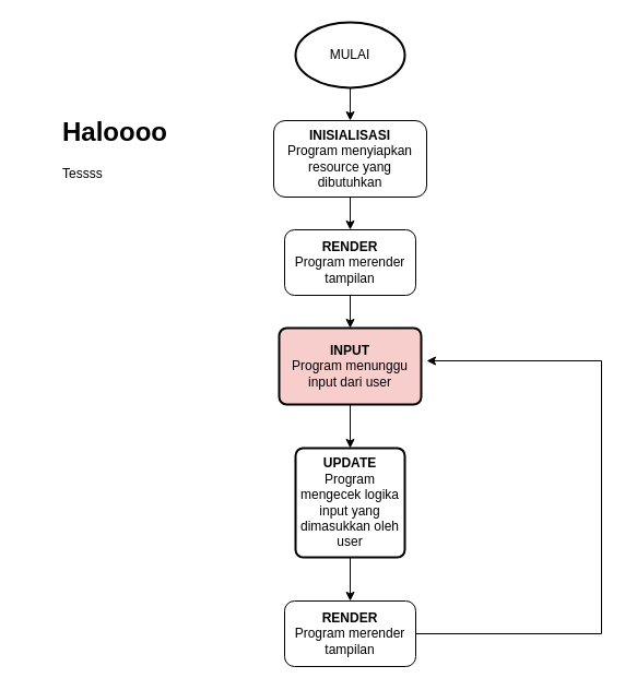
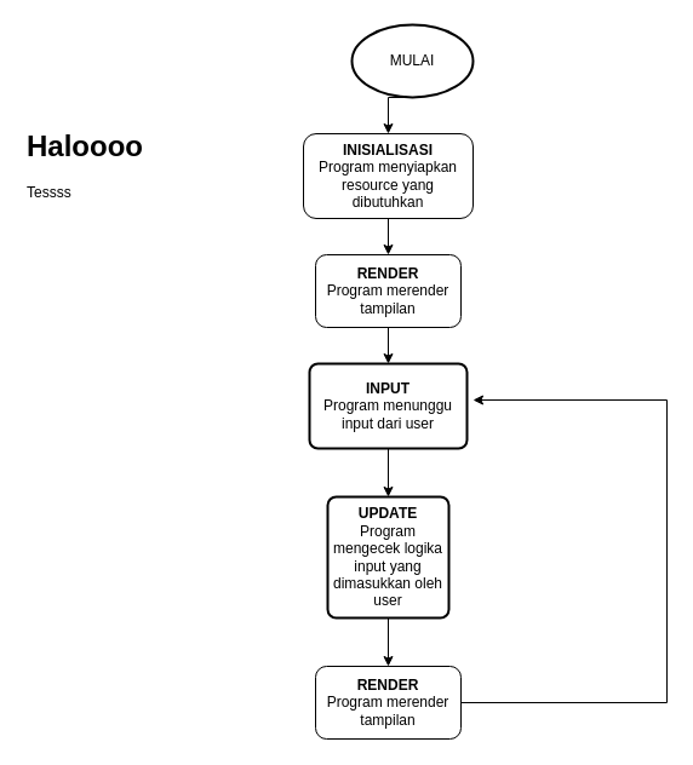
  <mxCell id="0" />
  <mxCell id="1" parent="0" />
  <mxCell id="2" style="edgeStyle=orthogonalEdgeStyle;rounded=0;orthogonalLoop=1;jettySize=auto;html=1;exitX=0.5;exitY=1;exitDx=0;exitDy=0;exitPerimeter=0;entryX=0.5;entryY=0;entryDx=0;entryDy=0;" parent="1" source="3" target="5" edge="1"><mxGeometry relative="1" as="geometry" /></mxCell>
- <mxCell id="3" value="MULAI" style="strokeWidth=2;html=1;shape=mxgraph.flowchart.start_2;whiteSpace=wrap;" parent="1" vertex="1"><mxGeometry x="270" y="20" width="100" height="60" as="geometry" /></mxCell>
+ <mxCell id="3" value="MULAI" style="strokeWidth=2;html=1;shape=mxgraph.flowchart.start_2;whiteSpace=wrap;" parent="1" vertex="1"><mxGeometry x="290" y="20" width="100" height="60" as="geometry" /></mxCell>
  <mxCell id="4" style="edgeStyle=orthogonalEdgeStyle;rounded=0;orthogonalLoop=1;jettySize=auto;html=1;exitX=0.5;exitY=1;exitDx=0;exitDy=0;entryX=0.5;entryY=0;entryDx=0;entryDy=0;" parent="1" source="5" target="7" edge="1"><mxGeometry relative="1" as="geometry" /></mxCell>
  <mxCell id="5" value="&lt;b&gt;INISIALISASI&lt;br&gt;&lt;/b&gt;Program menyiapkan resource yang dibutuhkan" style="rounded=1;whiteSpace=wrap;html=1;" parent="1" vertex="1"><mxGeometry x="250" y="110" width="140" height="70" as="geometry" /></mxCell>
  <mxCell id="6" style="edgeStyle=orthogonalEdgeStyle;rounded=0;orthogonalLoop=1;jettySize=auto;html=1;exitX=0.5;exitY=1;exitDx=0;exitDy=0;entryX=0.5;entryY=0;entryDx=0;entryDy=0;" parent="1" source="7" target="9" edge="1"><mxGeometry relative="1" as="geometry" /></mxCell>
  <mxCell id="7" value="&lt;b&gt;RENDER&lt;br&gt;&lt;/b&gt;Program merender tampilan" style="rounded=1;whiteSpace=wrap;html=1;" parent="1" vertex="1"><mxGeometry x="260" y="210" width="120" height="60" as="geometry" /></mxCell>
  <mxCell id="8" style="edgeStyle=orthogonalEdgeStyle;rounded=0;orthogonalLoop=1;jettySize=auto;html=1;exitX=0.5;exitY=1;exitDx=0;exitDy=0;entryX=0.5;entryY=0;entryDx=0;entryDy=0;" parent="1" source="9" target="11" edge="1"><mxGeometry relative="1" as="geometry" /></mxCell>
- <mxCell id="9" value="&lt;b&gt;INPUT&lt;br&gt;&lt;/b&gt;Program menunggu input dari user" style="rounded=1;whiteSpace=wrap;html=1;absoluteArcSize=1;arcSize=14;strokeWidth=2;fillColor=#f8cecc;" parent="1" vertex="1"><mxGeometry x="255" y="300" width="130" height="70" as="geometry" /></mxCell>
+ <mxCell id="9" value="&lt;b&gt;INPUT&lt;br&gt;&lt;/b&gt;Program menunggu input dari user" style="rounded=1;whiteSpace=wrap;html=1;absoluteArcSize=1;arcSize=14;strokeWidth=2;" parent="1" vertex="1"><mxGeometry x="255" y="300" width="130" height="70" as="geometry" /></mxCell>
  <mxCell id="10" style="edgeStyle=orthogonalEdgeStyle;rounded=0;orthogonalLoop=1;jettySize=auto;html=1;exitX=0.5;exitY=1;exitDx=0;exitDy=0;entryX=0.5;entryY=0;entryDx=0;entryDy=0;" parent="1" source="11" target="13" edge="1"><mxGeometry relative="1" as="geometry" /></mxCell>
  <mxCell id="11" value="&lt;b&gt;UPDATE&lt;br&gt;&lt;/b&gt;Program mengecek logika input yang dimasukkan oleh user" style="rounded=1;whiteSpace=wrap;html=1;absoluteArcSize=1;arcSize=14;strokeWidth=2;" parent="1" vertex="1"><mxGeometry x="270" y="410" width="100" height="100" as="geometry" /></mxCell>
  <mxCell id="12" style="edgeStyle=orthogonalEdgeStyle;rounded=0;orthogonalLoop=1;jettySize=auto;html=1;exitX=1;exitY=0.5;exitDx=0;exitDy=0;" parent="1" source="13" edge="1"><mxGeometry relative="1" as="geometry"><mxPoint x="390" y="330" as="targetPoint" /><Array as="points"><mxPoint x="550" y="580" /><mxPoint x="550" y="330" /></Array></mxGeometry></mxCell>
  <mxCell id="13" value="&lt;b&gt;RENDER&lt;br&gt;&lt;/b&gt;Program merender tampilan" style="rounded=1;whiteSpace=wrap;html=1;" parent="1" vertex="1"><mxGeometry x="260" y="550" width="120" height="60" as="geometry" /></mxCell>
- <mxCell id="14" value="&lt;h1 style=&quot;margin-top: 0px;&quot;&gt;Haloooo&lt;/h1&gt;&lt;p&gt;Tessss&lt;br&gt;&lt;/p&gt;" style="text;html=1;whiteSpace=wrap;overflow=hidden;rounded=0;" vertex="1" parent="1"><mxGeometry x="55" y="100" width="180" height="120" as="geometry" /></mxCell>
+ <mxCell id="14" value="&lt;h1 style=&quot;margin-top: 0px;&quot;&gt;Haloooo&lt;/h1&gt;&lt;p&gt;Tessss&lt;br&gt;&lt;/p&gt;" style="text;html=1;whiteSpace=wrap;overflow=hidden;rounded=0;" vertex="1" parent="1"><mxGeometry x="20" y="100" width="180" height="120" as="geometry" /></mxCell>
